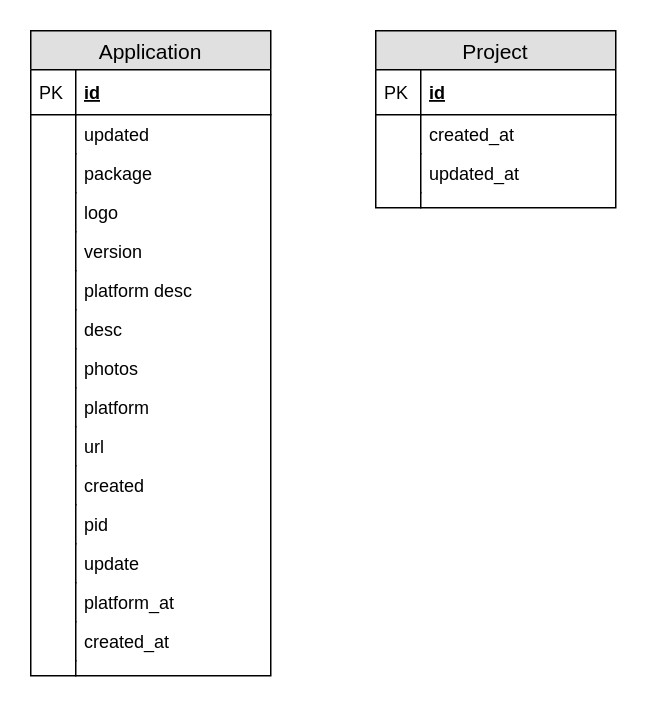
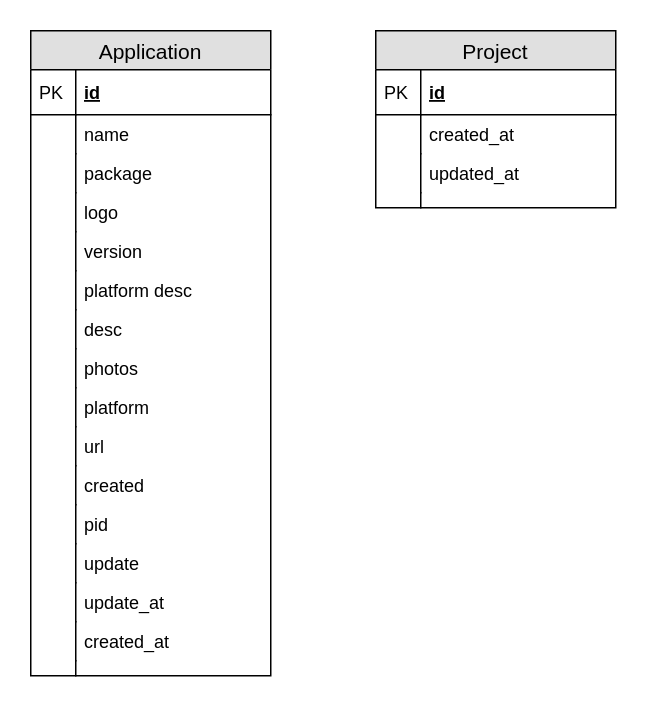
  <mxCell id="0" />
  <mxCell id="1" parent="0" />
  <mxCell id="2" value="Application" style="swimlane;fontStyle=0;childLayout=stackLayout;horizontal=1;startSize=26;fillColor=#e0e0e0;horizontalStack=0;resizeParent=1;resizeParentMax=0;resizeLast=0;collapsible=1;marginBottom=0;swimlaneFillColor=#ffffff;align=center;fontSize=14;" parent="1" vertex="1"><mxGeometry x="20" y="20" width="160" height="430" as="geometry" /></mxCell>
  <mxCell id="3" value="id" style="shape=partialRectangle;top=0;left=0;right=0;bottom=1;align=left;verticalAlign=middle;fillColor=none;spacingLeft=34;spacingRight=4;overflow=hidden;rotatable=0;points=[[0,0.5],[1,0.5]];portConstraint=eastwest;dropTarget=0;fontStyle=5;fontSize=12;" parent="2" vertex="1"><mxGeometry y="26" width="160" height="30" as="geometry" /></mxCell>
  <mxCell id="4" value="PK" style="shape=partialRectangle;top=0;left=0;bottom=0;fillColor=none;align=left;verticalAlign=middle;spacingLeft=4;spacingRight=4;overflow=hidden;rotatable=0;points=[];portConstraint=eastwest;part=1;fontSize=12;" parent="3" vertex="1" connectable="0"><mxGeometry width="30" height="30" as="geometry" /></mxCell>
- <mxCell id="5" value="updated" style="shape=partialRectangle;top=0;left=0;right=0;bottom=0;align=left;verticalAlign=top;fillColor=none;spacingLeft=34;spacingRight=4;overflow=hidden;rotatable=0;points=[[0,0.5],[1,0.5]];portConstraint=eastwest;dropTarget=0;fontSize=12;" parent="2" vertex="1"><mxGeometry y="56" width="160" height="26" as="geometry" /></mxCell>
+ <mxCell id="5" value="name" style="shape=partialRectangle;top=0;left=0;right=0;bottom=0;align=left;verticalAlign=top;fillColor=none;spacingLeft=34;spacingRight=4;overflow=hidden;rotatable=0;points=[[0,0.5],[1,0.5]];portConstraint=eastwest;dropTarget=0;fontSize=12;" parent="2" vertex="1"><mxGeometry y="56" width="160" height="26" as="geometry" /></mxCell>
  <mxCell id="6" value="" style="shape=partialRectangle;top=0;left=0;bottom=0;fillColor=none;align=left;verticalAlign=top;spacingLeft=4;spacingRight=4;overflow=hidden;rotatable=0;points=[];portConstraint=eastwest;part=1;fontSize=12;" parent="5" vertex="1" connectable="0"><mxGeometry width="30" height="26" as="geometry" /></mxCell>
  <mxCell id="7" value="package" style="shape=partialRectangle;top=0;left=0;right=0;bottom=0;align=left;verticalAlign=top;fillColor=none;spacingLeft=34;spacingRight=4;overflow=hidden;rotatable=0;points=[[0,0.5],[1,0.5]];portConstraint=eastwest;dropTarget=0;fontSize=12;" parent="2" vertex="1"><mxGeometry y="82" width="160" height="26" as="geometry" /></mxCell>
  <mxCell id="8" value="" style="shape=partialRectangle;top=0;left=0;bottom=0;fillColor=none;align=left;verticalAlign=top;spacingLeft=4;spacingRight=4;overflow=hidden;rotatable=0;points=[];portConstraint=eastwest;part=1;fontSize=12;" parent="7" vertex="1" connectable="0"><mxGeometry width="30" height="26" as="geometry" /></mxCell>
  <mxCell id="9" value="logo&#10;" style="shape=partialRectangle;top=0;left=0;right=0;bottom=0;align=left;verticalAlign=top;fillColor=none;spacingLeft=34;spacingRight=4;overflow=hidden;rotatable=0;points=[[0,0.5],[1,0.5]];portConstraint=eastwest;dropTarget=0;fontSize=12;" parent="2" vertex="1"><mxGeometry y="108" width="160" height="26" as="geometry" /></mxCell>
  <mxCell id="10" value="" style="shape=partialRectangle;top=0;left=0;bottom=0;fillColor=none;align=left;verticalAlign=top;spacingLeft=4;spacingRight=4;overflow=hidden;rotatable=0;points=[];portConstraint=eastwest;part=1;fontSize=12;" parent="9" vertex="1" connectable="0"><mxGeometry width="30" height="26" as="geometry" /></mxCell>
  <mxCell id="11" value="version" style="shape=partialRectangle;top=0;left=0;right=0;bottom=0;align=left;verticalAlign=top;fillColor=none;spacingLeft=34;spacingRight=4;overflow=hidden;rotatable=0;points=[[0,0.5],[1,0.5]];portConstraint=eastwest;dropTarget=0;fontSize=12;" parent="2" vertex="1"><mxGeometry y="134" width="160" height="26" as="geometry" /></mxCell>
  <mxCell id="12" value="" style="shape=partialRectangle;top=0;left=0;bottom=0;fillColor=none;align=left;verticalAlign=top;spacingLeft=4;spacingRight=4;overflow=hidden;rotatable=0;points=[];portConstraint=eastwest;part=1;fontSize=12;" parent="11" vertex="1" connectable="0"><mxGeometry width="30" height="26" as="geometry" /></mxCell>
  <mxCell id="13" value="platform desc&#10;" style="shape=partialRectangle;top=0;left=0;right=0;bottom=0;align=left;verticalAlign=top;fillColor=none;spacingLeft=34;spacingRight=4;overflow=hidden;rotatable=0;points=[[0,0.5],[1,0.5]];portConstraint=eastwest;dropTarget=0;fontSize=12;" parent="2" vertex="1"><mxGeometry y="160" width="160" height="26" as="geometry" /></mxCell>
  <mxCell id="14" value="" style="shape=partialRectangle;top=0;left=0;bottom=0;fillColor=none;align=left;verticalAlign=top;spacingLeft=4;spacingRight=4;overflow=hidden;rotatable=0;points=[];portConstraint=eastwest;part=1;fontSize=12;" parent="13" vertex="1" connectable="0"><mxGeometry width="30" height="26" as="geometry" /></mxCell>
  <mxCell id="15" value="desc&#10;" style="shape=partialRectangle;top=0;left=0;right=0;bottom=0;align=left;verticalAlign=top;fillColor=none;spacingLeft=34;spacingRight=4;overflow=hidden;rotatable=0;points=[[0,0.5],[1,0.5]];portConstraint=eastwest;dropTarget=0;fontSize=12;" parent="2" vertex="1"><mxGeometry y="186" width="160" height="26" as="geometry" /></mxCell>
  <mxCell id="16" value="" style="shape=partialRectangle;top=0;left=0;bottom=0;fillColor=none;align=left;verticalAlign=top;spacingLeft=4;spacingRight=4;overflow=hidden;rotatable=0;points=[];portConstraint=eastwest;part=1;fontSize=12;" parent="15" vertex="1" connectable="0"><mxGeometry width="30" height="26" as="geometry" /></mxCell>
  <mxCell id="17" value="photos&#10;" style="shape=partialRectangle;top=0;left=0;right=0;bottom=0;align=left;verticalAlign=top;fillColor=none;spacingLeft=34;spacingRight=4;overflow=hidden;rotatable=0;points=[[0,0.5],[1,0.5]];portConstraint=eastwest;dropTarget=0;fontSize=12;" parent="2" vertex="1"><mxGeometry y="212" width="160" height="26" as="geometry" /></mxCell>
  <mxCell id="18" value="" style="shape=partialRectangle;top=0;left=0;bottom=0;fillColor=none;align=left;verticalAlign=top;spacingLeft=4;spacingRight=4;overflow=hidden;rotatable=0;points=[];portConstraint=eastwest;part=1;fontSize=12;" parent="17" vertex="1" connectable="0"><mxGeometry width="30" height="26" as="geometry" /></mxCell>
  <mxCell id="19" value="platform" style="shape=partialRectangle;top=0;left=0;right=0;bottom=0;align=left;verticalAlign=top;fillColor=none;spacingLeft=34;spacingRight=4;overflow=hidden;rotatable=0;points=[[0,0.5],[1,0.5]];portConstraint=eastwest;dropTarget=0;fontSize=12;" parent="2" vertex="1"><mxGeometry y="238" width="160" height="26" as="geometry" /></mxCell>
  <mxCell id="20" value="" style="shape=partialRectangle;top=0;left=0;bottom=0;fillColor=none;align=left;verticalAlign=top;spacingLeft=4;spacingRight=4;overflow=hidden;rotatable=0;points=[];portConstraint=eastwest;part=1;fontSize=12;" parent="19" vertex="1" connectable="0"><mxGeometry width="30" height="26" as="geometry" /></mxCell>
  <mxCell id="21" value="url&#10;" style="shape=partialRectangle;top=0;left=0;right=0;bottom=0;align=left;verticalAlign=top;fillColor=none;spacingLeft=34;spacingRight=4;overflow=hidden;rotatable=0;points=[[0,0.5],[1,0.5]];portConstraint=eastwest;dropTarget=0;fontSize=12;" parent="2" vertex="1"><mxGeometry y="264" width="160" height="26" as="geometry" /></mxCell>
  <mxCell id="22" value="" style="shape=partialRectangle;top=0;left=0;bottom=0;fillColor=none;align=left;verticalAlign=top;spacingLeft=4;spacingRight=4;overflow=hidden;rotatable=0;points=[];portConstraint=eastwest;part=1;fontSize=12;" parent="21" vertex="1" connectable="0"><mxGeometry width="30" height="26" as="geometry" /></mxCell>
  <mxCell id="23" value="created" style="shape=partialRectangle;top=0;left=0;right=0;bottom=0;align=left;verticalAlign=top;fillColor=none;spacingLeft=34;spacingRight=4;overflow=hidden;rotatable=0;points=[[0,0.5],[1,0.5]];portConstraint=eastwest;dropTarget=0;fontSize=12;" parent="2" vertex="1"><mxGeometry y="290" width="160" height="26" as="geometry" /></mxCell>
  <mxCell id="24" value="" style="shape=partialRectangle;top=0;left=0;bottom=0;fillColor=none;align=left;verticalAlign=top;spacingLeft=4;spacingRight=4;overflow=hidden;rotatable=0;points=[];portConstraint=eastwest;part=1;fontSize=12;" parent="23" vertex="1" connectable="0"><mxGeometry width="30" height="26" as="geometry" /></mxCell>
  <mxCell id="25" value="pid" style="shape=partialRectangle;top=0;left=0;right=0;bottom=0;align=left;verticalAlign=top;fillColor=none;spacingLeft=34;spacingRight=4;overflow=hidden;rotatable=0;points=[[0,0.5],[1,0.5]];portConstraint=eastwest;dropTarget=0;fontSize=12;" parent="2" vertex="1"><mxGeometry y="316" width="160" height="26" as="geometry" /></mxCell>
  <mxCell id="26" value="" style="shape=partialRectangle;top=0;left=0;bottom=0;fillColor=none;align=left;verticalAlign=top;spacingLeft=4;spacingRight=4;overflow=hidden;rotatable=0;points=[];portConstraint=eastwest;part=1;fontSize=12;" parent="25" vertex="1" connectable="0"><mxGeometry width="30" height="26" as="geometry" /></mxCell>
  <mxCell id="27" value="update&#10;" style="shape=partialRectangle;top=0;left=0;right=0;bottom=0;align=left;verticalAlign=top;fillColor=none;spacingLeft=34;spacingRight=4;overflow=hidden;rotatable=0;points=[[0,0.5],[1,0.5]];portConstraint=eastwest;dropTarget=0;fontSize=12;" parent="2" vertex="1"><mxGeometry y="342" width="160" height="26" as="geometry" /></mxCell>
  <mxCell id="28" value="" style="shape=partialRectangle;top=0;left=0;bottom=0;fillColor=none;align=left;verticalAlign=top;spacingLeft=4;spacingRight=4;overflow=hidden;rotatable=0;points=[];portConstraint=eastwest;part=1;fontSize=12;" parent="27" vertex="1" connectable="0"><mxGeometry width="30" height="26" as="geometry" /></mxCell>
- <mxCell id="29" value="platform_at&#10;" style="shape=partialRectangle;top=0;left=0;right=0;bottom=0;align=left;verticalAlign=top;fillColor=none;spacingLeft=34;spacingRight=4;overflow=hidden;rotatable=0;points=[[0,0.5],[1,0.5]];portConstraint=eastwest;dropTarget=0;fontSize=12;" parent="2" vertex="1"><mxGeometry y="368" width="160" height="26" as="geometry" /></mxCell>
+ <mxCell id="29" value="update_at&#10;" style="shape=partialRectangle;top=0;left=0;right=0;bottom=0;align=left;verticalAlign=top;fillColor=none;spacingLeft=34;spacingRight=4;overflow=hidden;rotatable=0;points=[[0,0.5],[1,0.5]];portConstraint=eastwest;dropTarget=0;fontSize=12;" parent="2" vertex="1"><mxGeometry y="368" width="160" height="26" as="geometry" /></mxCell>
  <mxCell id="30" value="" style="shape=partialRectangle;top=0;left=0;bottom=0;fillColor=none;align=left;verticalAlign=top;spacingLeft=4;spacingRight=4;overflow=hidden;rotatable=0;points=[];portConstraint=eastwest;part=1;fontSize=12;" parent="29" vertex="1" connectable="0"><mxGeometry width="30" height="26" as="geometry" /></mxCell>
  <mxCell id="31" value="created_at&#10;" style="shape=partialRectangle;top=0;left=0;right=0;bottom=0;align=left;verticalAlign=top;fillColor=none;spacingLeft=34;spacingRight=4;overflow=hidden;rotatable=0;points=[[0,0.5],[1,0.5]];portConstraint=eastwest;dropTarget=0;fontSize=12;" parent="2" vertex="1"><mxGeometry y="394" width="160" height="26" as="geometry" /></mxCell>
  <mxCell id="32" value="" style="shape=partialRectangle;top=0;left=0;bottom=0;fillColor=none;align=left;verticalAlign=top;spacingLeft=4;spacingRight=4;overflow=hidden;rotatable=0;points=[];portConstraint=eastwest;part=1;fontSize=12;" parent="31" vertex="1" connectable="0"><mxGeometry width="30" height="26" as="geometry" /></mxCell>
  <mxCell id="33" value="" style="shape=partialRectangle;top=0;left=0;right=0;bottom=0;align=left;verticalAlign=top;fillColor=none;spacingLeft=34;spacingRight=4;overflow=hidden;rotatable=0;points=[[0,0.5],[1,0.5]];portConstraint=eastwest;dropTarget=0;fontSize=12;" parent="2" vertex="1"><mxGeometry y="420" width="160" height="10" as="geometry" /></mxCell>
  <mxCell id="34" value="" style="shape=partialRectangle;top=0;left=0;bottom=0;fillColor=none;align=left;verticalAlign=top;spacingLeft=4;spacingRight=4;overflow=hidden;rotatable=0;points=[];portConstraint=eastwest;part=1;fontSize=12;" parent="33" vertex="1" connectable="0"><mxGeometry width="30" height="10" as="geometry" /></mxCell>
  <mxCell id="35" value="Project" style="swimlane;fontStyle=0;childLayout=stackLayout;horizontal=1;startSize=26;fillColor=#e0e0e0;horizontalStack=0;resizeParent=1;resizeParentMax=0;resizeLast=0;collapsible=1;marginBottom=0;swimlaneFillColor=#ffffff;align=center;fontSize=14;" parent="1" vertex="1"><mxGeometry x="250" y="20" width="160" height="118" as="geometry" /></mxCell>
  <mxCell id="36" value="id" style="shape=partialRectangle;top=0;left=0;right=0;bottom=1;align=left;verticalAlign=middle;fillColor=none;spacingLeft=34;spacingRight=4;overflow=hidden;rotatable=0;points=[[0,0.5],[1,0.5]];portConstraint=eastwest;dropTarget=0;fontStyle=5;fontSize=12;" parent="35" vertex="1"><mxGeometry y="26" width="160" height="30" as="geometry" /></mxCell>
  <mxCell id="37" value="PK" style="shape=partialRectangle;top=0;left=0;bottom=0;fillColor=none;align=left;verticalAlign=middle;spacingLeft=4;spacingRight=4;overflow=hidden;rotatable=0;points=[];portConstraint=eastwest;part=1;fontSize=12;" parent="36" vertex="1" connectable="0"><mxGeometry width="30" height="30" as="geometry" /></mxCell>
  <mxCell id="38" value="created_at" style="shape=partialRectangle;top=0;left=0;right=0;bottom=0;align=left;verticalAlign=top;fillColor=none;spacingLeft=34;spacingRight=4;overflow=hidden;rotatable=0;points=[[0,0.5],[1,0.5]];portConstraint=eastwest;dropTarget=0;fontSize=12;" parent="35" vertex="1"><mxGeometry y="56" width="160" height="26" as="geometry" /></mxCell>
  <mxCell id="39" value="" style="shape=partialRectangle;top=0;left=0;bottom=0;fillColor=none;align=left;verticalAlign=top;spacingLeft=4;spacingRight=4;overflow=hidden;rotatable=0;points=[];portConstraint=eastwest;part=1;fontSize=12;" parent="38" vertex="1" connectable="0"><mxGeometry width="30" height="26" as="geometry" /></mxCell>
  <mxCell id="40" value="updated_at" style="shape=partialRectangle;top=0;left=0;right=0;bottom=0;align=left;verticalAlign=top;fillColor=none;spacingLeft=34;spacingRight=4;overflow=hidden;rotatable=0;points=[[0,0.5],[1,0.5]];portConstraint=eastwest;dropTarget=0;fontSize=12;" parent="35" vertex="1"><mxGeometry y="82" width="160" height="26" as="geometry" /></mxCell>
  <mxCell id="41" value="" style="shape=partialRectangle;top=0;left=0;bottom=0;fillColor=none;align=left;verticalAlign=top;spacingLeft=4;spacingRight=4;overflow=hidden;rotatable=0;points=[];portConstraint=eastwest;part=1;fontSize=12;" parent="40" vertex="1" connectable="0"><mxGeometry width="30" height="26" as="geometry" /></mxCell>
  <mxCell id="42" value="" style="shape=partialRectangle;top=0;left=0;right=0;bottom=0;align=left;verticalAlign=top;fillColor=none;spacingLeft=34;spacingRight=4;overflow=hidden;rotatable=0;points=[[0,0.5],[1,0.5]];portConstraint=eastwest;dropTarget=0;fontSize=12;" parent="35" vertex="1"><mxGeometry y="108" width="160" height="10" as="geometry" /></mxCell>
  <mxCell id="43" value="" style="shape=partialRectangle;top=0;left=0;bottom=0;fillColor=none;align=left;verticalAlign=top;spacingLeft=4;spacingRight=4;overflow=hidden;rotatable=0;points=[];portConstraint=eastwest;part=1;fontSize=12;" parent="42" vertex="1" connectable="0"><mxGeometry width="30" height="10" as="geometry" /></mxCell>
